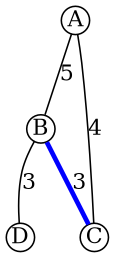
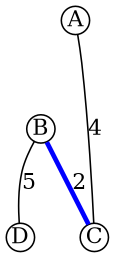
  graph {
    node [fixedsize=true]
    A [height=0.25 width=0.25]
    B [height=0.25 width=0.25]
    C [height=0.25 width=0.25]
    D [height=0.25 width=0.25]
-   A -- B [label=5]
-   B -- C [color=blue label=3 penwidth=3]
-   B -- D [label=3]
+   B -- C [color=blue label=2 penwidth=3]
+   B -- D [label=5]
    C -- A [label=4]
  }
